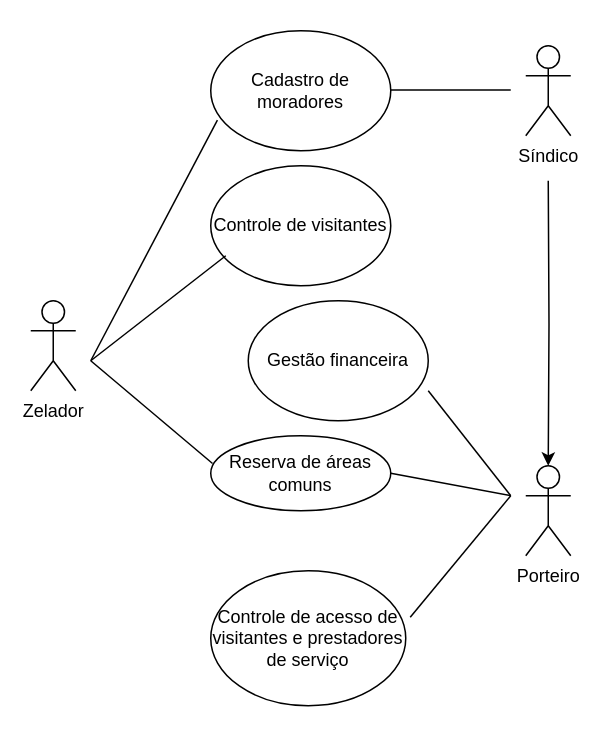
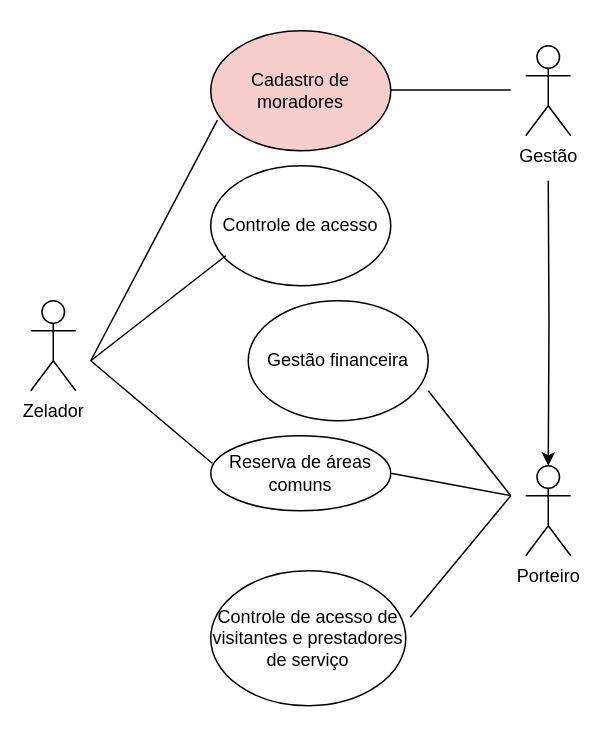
  <mxCell id="0" />
  <mxCell id="1" parent="0" />
  <mxCell id="2" value="Zelador" style="shape=umlActor;verticalLabelPosition=bottom;verticalAlign=top;html=1;outlineConnect=0;" vertex="1" parent="1"><mxGeometry x="20" y="200" width="30" height="60" as="geometry" /></mxCell>
- <mxCell id="3" value="Cadastro de moradores" style="ellipse;whiteSpace=wrap;html=1;" vertex="1" parent="1"><mxGeometry x="140" y="20" width="120" height="80" as="geometry" /></mxCell>
+ <mxCell id="3" value="Cadastro de moradores" style="ellipse;whiteSpace=wrap;html=1;fillColor=#f8cecc;" vertex="1" parent="1"><mxGeometry x="140" y="20" width="120" height="80" as="geometry" /></mxCell>
  <mxCell id="4" value="Controle de acesso de visitantes e prestadores de serviço" style="ellipse;whiteSpace=wrap;html=1;" vertex="1" parent="1"><mxGeometry x="140" y="380" width="130" height="90" as="geometry" /></mxCell>
- <mxCell id="5" value="Controle de visitantes" style="ellipse;whiteSpace=wrap;html=1;" vertex="1" parent="1"><mxGeometry x="140" y="110" width="120" height="80" as="geometry" /></mxCell>
+ <mxCell id="5" value="Controle de acesso" style="ellipse;whiteSpace=wrap;html=1;" vertex="1" parent="1"><mxGeometry x="140" y="110" width="120" height="80" as="geometry" /></mxCell>
  <mxCell id="6" value="Gestão financeira" style="ellipse;whiteSpace=wrap;html=1;" vertex="1" parent="1"><mxGeometry x="165" y="200" width="120" height="80" as="geometry" /></mxCell>
  <mxCell id="7" value="Reserva de áreas comuns" style="ellipse;whiteSpace=wrap;html=1;" vertex="1" parent="1"><mxGeometry x="140" y="290" width="120" height="50" as="geometry" /></mxCell>
  <mxCell id="8" value="" style="edgeStyle=orthogonalEdgeStyle;rounded=0;orthogonalLoop=1;jettySize=auto;html=1;" edge="1" parent="1" target="17"><mxGeometry relative="1" as="geometry"><mxPoint x="365" y="120" as="sourcePoint" /></mxGeometry></mxCell>
- <mxCell id="9" value="Síndico" style="shape=umlActor;verticalLabelPosition=bottom;verticalAlign=top;html=1;outlineConnect=0;" vertex="1" parent="1"><mxGeometry x="350" y="30" width="30" height="60" as="geometry" /></mxCell>
+ <mxCell id="9" value="Gestão" style="shape=umlActor;verticalLabelPosition=bottom;verticalAlign=top;html=1;outlineConnect=0;" vertex="1" parent="1"><mxGeometry x="350" y="30" width="30" height="60" as="geometry" /></mxCell>
  <mxCell id="10" value="" style="endArrow=none;html=1;rounded=0;entryX=1;entryY=0.5;entryDx=0;entryDy=0;" edge="1" parent="1" target="7"><mxGeometry width="50" height="50" relative="1" as="geometry"><mxPoint x="340" y="330" as="sourcePoint" /><mxPoint x="420" y="270" as="targetPoint" /></mxGeometry></mxCell>
  <mxCell id="11" value="" style="endArrow=none;html=1;rounded=0;exitX=1.023;exitY=0.345;exitDx=0;exitDy=0;exitPerimeter=0;" edge="1" parent="1" source="4"><mxGeometry width="50" height="50" relative="1" as="geometry"><mxPoint x="290" y="380" as="sourcePoint" /><mxPoint x="340" y="330" as="targetPoint" /></mxGeometry></mxCell>
  <mxCell id="12" value="" style="endArrow=none;html=1;rounded=0;entryX=1;entryY=0.75;entryDx=0;entryDy=0;entryPerimeter=0;" edge="1" parent="1" target="6"><mxGeometry width="50" height="50" relative="1" as="geometry"><mxPoint x="340" y="330" as="sourcePoint" /><mxPoint x="390" y="280" as="targetPoint" /></mxGeometry></mxCell>
  <mxCell id="13" value="" style="endArrow=none;html=1;rounded=0;entryX=0.037;entryY=0.745;entryDx=0;entryDy=0;entryPerimeter=0;" edge="1" parent="1" target="3"><mxGeometry width="50" height="50" relative="1" as="geometry"><mxPoint x="60" y="240" as="sourcePoint" /><mxPoint x="140" y="160" as="targetPoint" /></mxGeometry></mxCell>
  <mxCell id="14" value="" style="endArrow=none;html=1;rounded=0;entryX=0.01;entryY=0.37;entryDx=0;entryDy=0;entryPerimeter=0;" edge="1" parent="1" target="7"><mxGeometry width="50" height="50" relative="1" as="geometry"><mxPoint x="60" y="240" as="sourcePoint" /><mxPoint x="150" y="170" as="targetPoint" /></mxGeometry></mxCell>
  <mxCell id="15" value="" style="endArrow=none;html=1;rounded=0;" edge="1" parent="1"><mxGeometry width="50" height="50" relative="1" as="geometry"><mxPoint x="60" y="240" as="sourcePoint" /><mxPoint x="150" y="170" as="targetPoint" /></mxGeometry></mxCell>
  <mxCell id="16" value="" style="endArrow=none;html=1;rounded=0;" edge="1" parent="1"><mxGeometry width="50" height="50" relative="1" as="geometry"><mxPoint x="260" y="59.5" as="sourcePoint" /><mxPoint x="340" y="59.5" as="targetPoint" /></mxGeometry></mxCell>
  <mxCell id="17" value="Porteiro" style="shape=umlActor;verticalLabelPosition=bottom;verticalAlign=top;html=1;outlineConnect=0;" vertex="1" parent="1"><mxGeometry x="350" y="310" width="30" height="60" as="geometry" /></mxCell>
